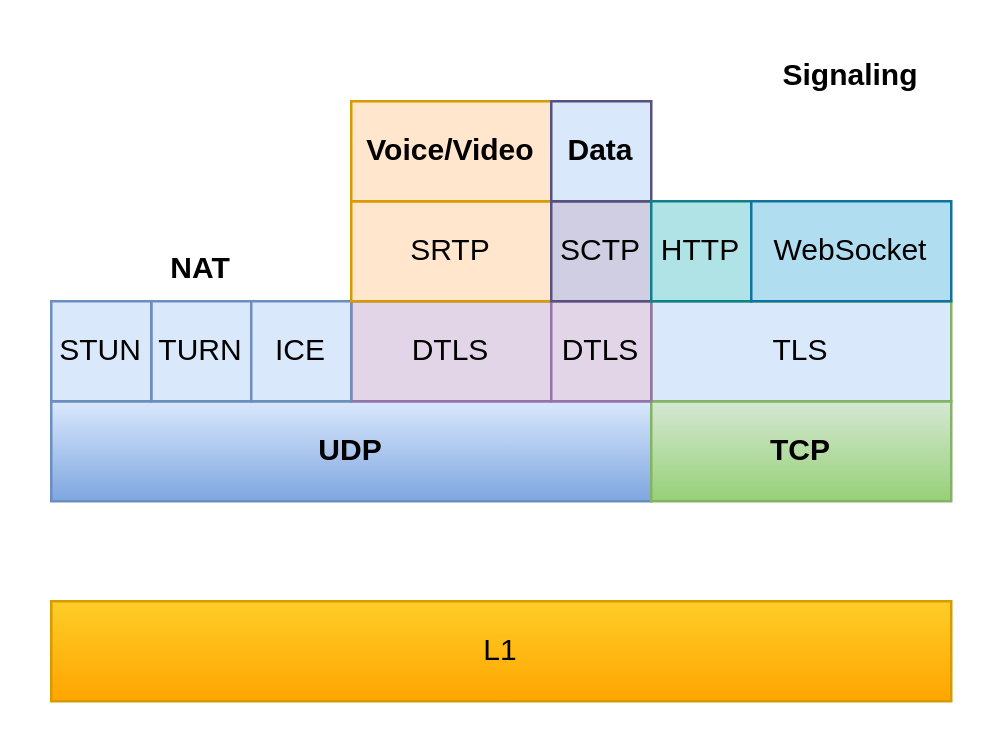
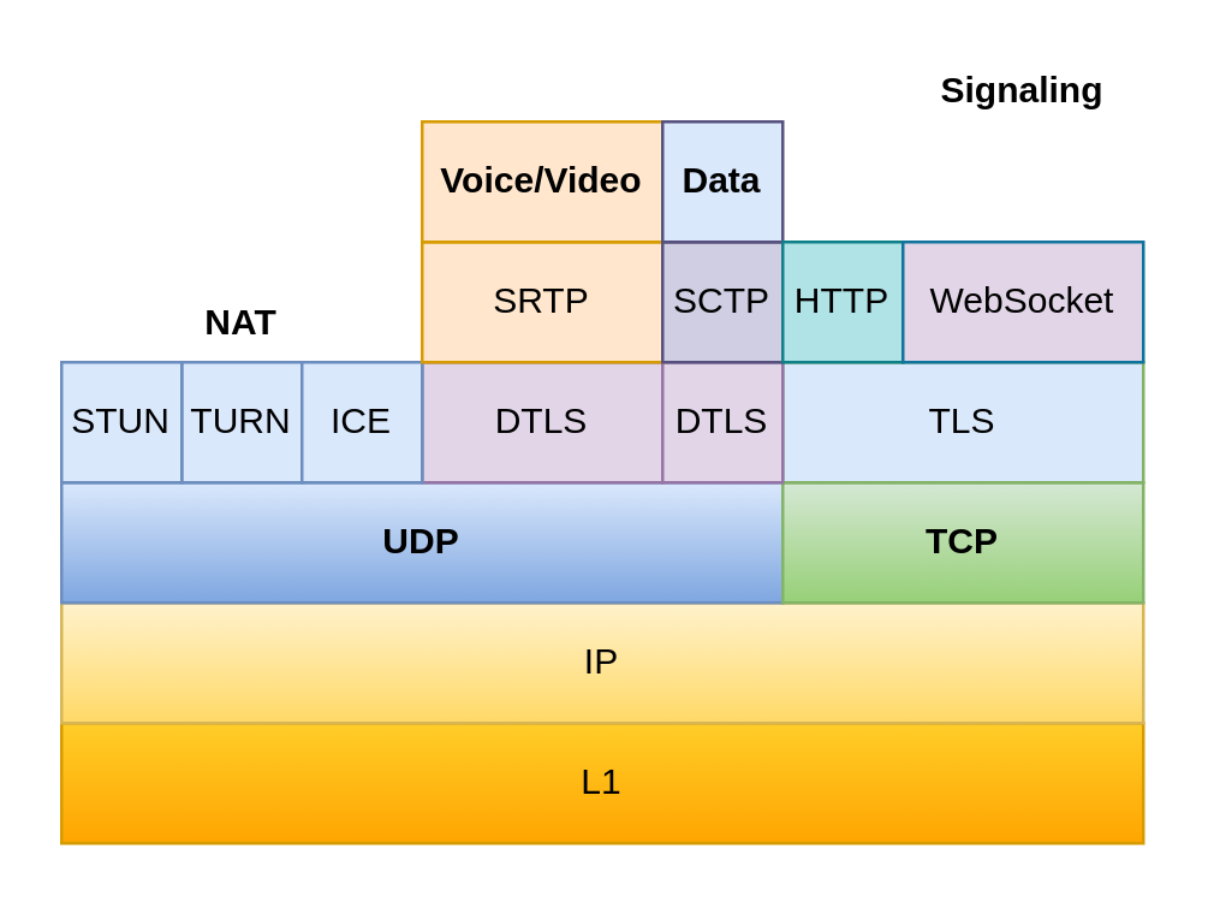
  <mxCell id="0" />
  <mxCell id="1" parent="0" />
  <mxCell id="2" value="L1" style="rounded=0;whiteSpace=wrap;html=1;gradientColor=#ffa500;fillColor=#ffcd28;strokeColor=#d79b00;" vertex="1" parent="1"><mxGeometry x="20" y="240" width="360" height="40" as="geometry" /></mxCell>
+ <mxCell id="3" value="IP" style="rounded=0;whiteSpace=wrap;html=1;gradientColor=#ffd966;fillColor=#fff2cc;strokeColor=#d6b656;" vertex="1" parent="1"><mxGeometry x="20" y="200" width="360" height="40" as="geometry" /></mxCell>
  <mxCell id="4" value="UDP" style="rounded=0;whiteSpace=wrap;html=1;gradientColor=#7ea6e0;fillColor=#dae8fc;strokeColor=#6c8ebf;fontStyle=1" vertex="1" parent="1"><mxGeometry x="20" y="160" width="240" height="40" as="geometry" /></mxCell>
  <mxCell id="5" value="TCP" style="rounded=0;whiteSpace=wrap;html=1;gradientColor=#97d077;fillColor=#d5e8d4;strokeColor=#82b366;fontStyle=1" vertex="1" parent="1"><mxGeometry x="260" y="160" width="120" height="40" as="geometry" /></mxCell>
  <mxCell id="6" value="DTLS" style="rounded=0;whiteSpace=wrap;html=1;fillColor=#e1d5e7;strokeColor=#9673a6;" vertex="1" parent="1"><mxGeometry x="140" y="120" width="80" height="40" as="geometry" /></mxCell>
  <mxCell id="7" value="TLS" style="rounded=0;whiteSpace=wrap;html=1;fillColor=#dae8fc;strokeColor=#82b366;" vertex="1" parent="1"><mxGeometry x="260" y="120" width="120" height="40" as="geometry" /></mxCell>
  <mxCell id="8" value="TURN" style="rounded=0;whiteSpace=wrap;html=1;fillColor=#dae8fc;strokeColor=#6c8ebf;" vertex="1" parent="1"><mxGeometry x="60" y="120" width="40" height="40" as="geometry" /></mxCell>
  <mxCell id="9" value="ICE" style="rounded=0;whiteSpace=wrap;html=1;fillColor=#dae8fc;strokeColor=#6c8ebf;" vertex="1" parent="1"><mxGeometry x="100" y="120" width="40" height="40" as="geometry" /></mxCell>
  <mxCell id="10" value="STUN" style="rounded=0;whiteSpace=wrap;html=1;fillColor=#dae8fc;strokeColor=#6c8ebf;" vertex="1" parent="1"><mxGeometry x="20" y="120" width="40" height="40" as="geometry" /></mxCell>
  <mxCell id="11" value="DTLS" style="rounded=0;whiteSpace=wrap;html=1;fillColor=#e1d5e7;strokeColor=#9673a6;" vertex="1" parent="1"><mxGeometry x="220" y="120" width="40" height="40" as="geometry" /></mxCell>
  <mxCell id="12" value="SRTP" style="rounded=0;whiteSpace=wrap;html=1;fillColor=#ffe6cc;strokeColor=#d79b00;" vertex="1" parent="1"><mxGeometry x="140" y="80" width="80" height="40" as="geometry" /></mxCell>
  <mxCell id="13" value="Voice/Video" style="rounded=0;whiteSpace=wrap;html=1;fillColor=#ffe6cc;strokeColor=#d79b00;fontStyle=1" vertex="1" parent="1"><mxGeometry x="140" y="40" width="80" height="40" as="geometry" /></mxCell>
  <mxCell id="14" value="SCTP" style="rounded=0;whiteSpace=wrap;html=1;fillColor=#d0cee2;strokeColor=#56517e;" vertex="1" parent="1"><mxGeometry x="220" y="80" width="40" height="40" as="geometry" /></mxCell>
  <mxCell id="15" value="Data" style="rounded=0;whiteSpace=wrap;html=1;fillColor=#dae8fc;strokeColor=#56517e;fontStyle=1;" vertex="1" parent="1"><mxGeometry x="220" y="40" width="40" height="40" as="geometry" /></mxCell>
  <mxCell id="16" value="HTTP" style="rounded=0;whiteSpace=wrap;html=1;fillColor=#b0e3e6;strokeColor=#0e8088;" vertex="1" parent="1"><mxGeometry x="260" y="80" width="40" height="40" as="geometry" /></mxCell>
- <mxCell id="17" value="WebSocket" style="rounded=0;whiteSpace=wrap;html=1;fillColor=#b1ddf0;strokeColor=#10739e;" vertex="1" parent="1"><mxGeometry x="300" y="80" width="80" height="40" as="geometry" /></mxCell>
+ <mxCell id="17" value="WebSocket" style="rounded=0;whiteSpace=wrap;html=1;fillColor=#e1d5e7;strokeColor=#10739e;" vertex="1" parent="1"><mxGeometry x="300" y="80" width="80" height="40" as="geometry" /></mxCell>
  <mxCell id="18" value="NAT" style="text;html=1;strokeColor=none;fillColor=none;align=center;verticalAlign=middle;whiteSpace=wrap;rounded=0;fontStyle=1" vertex="1" parent="1"><mxGeometry x="60" y="97" width="40" height="20" as="geometry" /></mxCell>
  <mxCell id="19" value="Signaling" style="text;html=1;strokeColor=none;fillColor=none;align=center;verticalAlign=middle;whiteSpace=wrap;rounded=0;fontStyle=1" vertex="1" parent="1"><mxGeometry x="320" y="20" width="40" height="20" as="geometry" /></mxCell>
